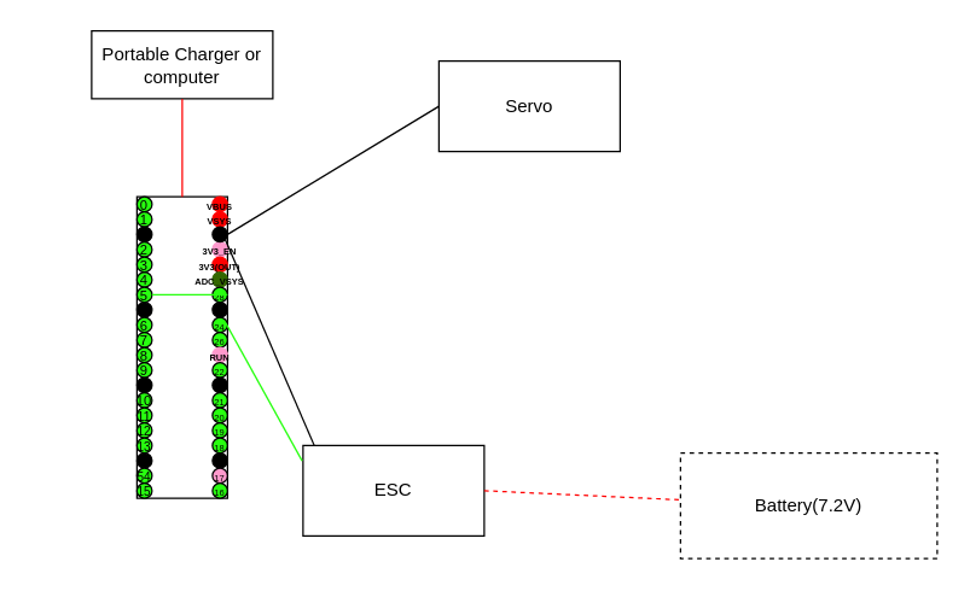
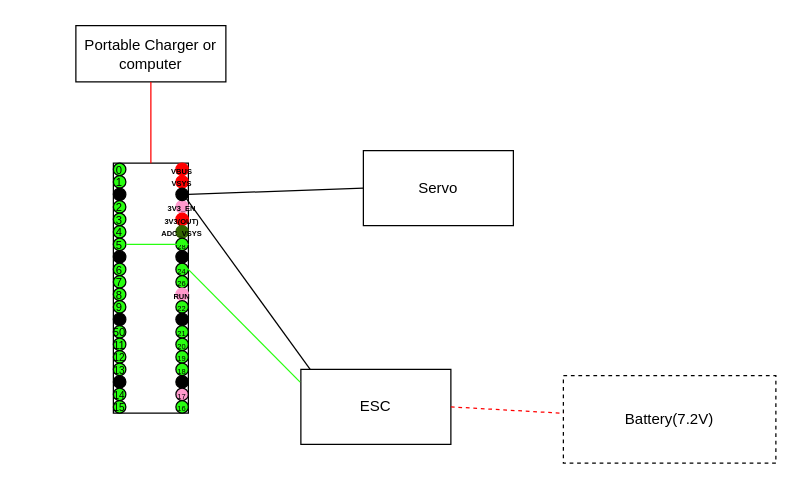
  <mxCell id="0" />
  <mxCell id="1" parent="0" />
- <mxCell id="2" value="ESC" style="rounded=0;whiteSpace=wrap;html=1;" parent="1" vertex="1"><mxGeometry x="200" y="295" width="120" height="60" as="geometry" /></mxCell>
- <mxCell id="3" value="Servo" style="rounded=0;whiteSpace=wrap;html=1;" parent="1" vertex="1"><mxGeometry x="290" y="40" width="120" height="60" as="geometry" /></mxCell>
+ <mxCell id="2" value="ESC" style="rounded=0;whiteSpace=wrap;html=1;" parent="1" vertex="1"><mxGeometry x="240" y="295" width="120" height="60" as="geometry" /></mxCell>
+ <mxCell id="3" value="Servo" style="rounded=0;whiteSpace=wrap;html=1;" parent="1" vertex="1"><mxGeometry x="290" y="120" width="120" height="60" as="geometry" /></mxCell>
  <mxCell id="4" value="" style="endArrow=none;html=1;rounded=0;exitX=1;exitY=0.5;exitDx=0;exitDy=0;strokeColor=#FF0000;" edge="1" parent="1" source="7" target="6"><mxGeometry width="50" height="50" relative="1" as="geometry"><mxPoint x="100" y="300" as="sourcePoint" /><mxPoint x="150" y="250" as="targetPoint" /></mxGeometry></mxCell>
  <mxCell id="5" value="" style="rounded=0;whiteSpace=wrap;html=1;rotation=90;" parent="1" vertex="1"><mxGeometry x="20" y="200" width="200" height="60" as="geometry" /></mxCell>
  <mxCell id="6" value="&lt;font style=&quot;font-size: 6px;&quot;&gt;&lt;b&gt;VBUS&lt;/b&gt;&lt;/font&gt;" style="ellipse;whiteSpace=wrap;html=1;aspect=fixed;fillColor=#FF0000;strokeColor=#FF0000;" parent="1" vertex="1"><mxGeometry x="140" y="130" width="10" height="10" as="geometry" /></mxCell>
  <mxCell id="7" value="&lt;font style=&quot;font-size: 6px;&quot;&gt;&lt;b&gt;VSYS&lt;/b&gt;&lt;/font&gt;" style="ellipse;whiteSpace=wrap;html=1;aspect=fixed;fillColor=#FF0000;strokeColor=#FF0000;" parent="1" vertex="1"><mxGeometry x="140" y="140" width="10" height="10" as="geometry" /></mxCell>
  <mxCell id="8" value="&lt;font style=&quot;font-size: 6px;&quot;&gt;&lt;b&gt;3V3_EN&lt;/b&gt;&lt;/font&gt;" style="ellipse;whiteSpace=wrap;html=1;aspect=fixed;fillColor=#FF99CC;strokeColor=#FF99CC;" parent="1" vertex="1"><mxGeometry x="140" y="160" width="10" height="10" as="geometry" /></mxCell>
  <mxCell id="9" value="&lt;font style=&quot;font-size: 6px;&quot;&gt;&lt;b&gt;3V3(OUT)&lt;/b&gt;&lt;/font&gt;" style="ellipse;whiteSpace=wrap;html=1;aspect=fixed;fillColor=#FF0000;strokeColor=#FF0000;" parent="1" vertex="1"><mxGeometry x="140" y="170" width="10" height="10" as="geometry" /></mxCell>
  <mxCell id="10" value="&lt;font style=&quot;font-size: 6px;&quot;&gt;&lt;b&gt;ADC_VSYS&lt;/b&gt;&lt;/font&gt;" style="ellipse;whiteSpace=wrap;html=1;aspect=fixed;fillColor=#336600;strokeColor=#336600;" parent="1" vertex="1"><mxGeometry x="140" y="180" width="10" height="10" as="geometry" /></mxCell>
  <mxCell id="11" value="&lt;font style=&quot;font-size: 6px;&quot;&gt;28&lt;/font&gt;" style="ellipse;whiteSpace=wrap;html=1;aspect=fixed;fillColor=#28FF10;" parent="1" vertex="1"><mxGeometry x="140" y="190" width="10" height="10" as="geometry" /></mxCell>
  <mxCell id="12" value="&lt;font style=&quot;font-size: 6px;&quot;&gt;24&lt;/font&gt;" style="ellipse;whiteSpace=wrap;html=1;aspect=fixed;fillColor=#28FF10;" parent="1" vertex="1"><mxGeometry x="140" y="210" width="10" height="10" as="geometry" /></mxCell>
  <mxCell id="13" value="&lt;font style=&quot;font-size: 6px;&quot;&gt;26&lt;/font&gt;" style="ellipse;whiteSpace=wrap;html=1;aspect=fixed;fillColor=#28FF10;" parent="1" vertex="1"><mxGeometry x="140" y="220" width="10" height="10" as="geometry" /></mxCell>
  <mxCell id="14" value="&lt;font style=&quot;font-size: 6px;&quot;&gt;&lt;b&gt;RUN&lt;/b&gt;&lt;/font&gt;" style="ellipse;whiteSpace=wrap;html=1;aspect=fixed;fillColor=#FF99CC;strokeColor=#FF99CC;" parent="1" vertex="1"><mxGeometry x="140" y="230" width="10" height="10" as="geometry" /></mxCell>
  <mxCell id="15" value="&lt;font style=&quot;font-size: 6px;&quot;&gt;22&lt;/font&gt;" style="ellipse;whiteSpace=wrap;html=1;aspect=fixed;fillColor=#28FF10;" parent="1" vertex="1"><mxGeometry x="140" y="240" width="10" height="10" as="geometry" /></mxCell>
  <mxCell id="16" value="" style="ellipse;whiteSpace=wrap;html=1;aspect=fixed;fillColor=#000000;" parent="1" vertex="1"><mxGeometry x="140" y="250" width="10" height="10" as="geometry" /></mxCell>
  <mxCell id="17" value="&lt;font style=&quot;font-size: 6px;&quot;&gt;21&lt;/font&gt;" style="ellipse;whiteSpace=wrap;html=1;aspect=fixed;fillColor=#28FF10;" parent="1" vertex="1"><mxGeometry x="140" y="260" width="10" height="10" as="geometry" /></mxCell>
  <mxCell id="18" value="&lt;font style=&quot;font-size: 6px;&quot;&gt;20&lt;/font&gt;" style="ellipse;whiteSpace=wrap;html=1;aspect=fixed;fillColor=#28FF10;" parent="1" vertex="1"><mxGeometry x="140" y="270" width="10" height="10" as="geometry" /></mxCell>
  <mxCell id="19" value="&lt;font style=&quot;font-size: 6px;&quot;&gt;19&lt;/font&gt;" style="ellipse;whiteSpace=wrap;html=1;aspect=fixed;fillColor=#28FF10;" parent="1" vertex="1"><mxGeometry x="140" y="280" width="10" height="10" as="geometry" /></mxCell>
  <mxCell id="20" value="&lt;font style=&quot;font-size: 6px;&quot;&gt;18&lt;/font&gt;" style="ellipse;whiteSpace=wrap;html=1;aspect=fixed;fillColor=#28FF10;" parent="1" vertex="1"><mxGeometry x="140" y="290" width="10" height="10" as="geometry" /></mxCell>
  <mxCell id="21" value="" style="ellipse;whiteSpace=wrap;html=1;aspect=fixed;fillColor=#000000;" parent="1" vertex="1"><mxGeometry x="140" y="300" width="10" height="10" as="geometry" /></mxCell>
  <mxCell id="22" value="&lt;font style=&quot;font-size: 6px;&quot;&gt;17&lt;/font&gt;" style="ellipse;whiteSpace=wrap;html=1;aspect=fixed;fillColor=#ff99cc;" parent="1" vertex="1"><mxGeometry x="140" y="310" width="10" height="10" as="geometry" /></mxCell>
  <mxCell id="23" value="&lt;font style=&quot;font-size: 6px;&quot;&gt;16&lt;/font&gt;" style="ellipse;whiteSpace=wrap;html=1;aspect=fixed;fillColor=#28FF10;" parent="1" vertex="1"><mxGeometry x="140" y="320" width="10" height="10" as="geometry" /></mxCell>
  <mxCell id="24" value="&lt;font style=&quot;font-size: 9px;&quot;&gt;0&lt;/font&gt;" style="ellipse;whiteSpace=wrap;html=1;aspect=fixed;fillColor=#28FF10;" parent="1" vertex="1"><mxGeometry x="90" y="130" width="10" height="10" as="geometry" /></mxCell>
  <mxCell id="25" value="&lt;font style=&quot;font-size: 9px;&quot;&gt;1&lt;/font&gt;" style="ellipse;whiteSpace=wrap;html=1;aspect=fixed;fillColor=#28FF10;" parent="1" vertex="1"><mxGeometry x="90" y="140" width="10" height="10" as="geometry" /></mxCell>
  <mxCell id="26" value="" style="ellipse;whiteSpace=wrap;html=1;aspect=fixed;fillColor=#000000;" parent="1" vertex="1"><mxGeometry x="90" y="150" width="10" height="10" as="geometry" /></mxCell>
  <mxCell id="27" value="&lt;font style=&quot;font-size: 9px;&quot;&gt;2&lt;/font&gt;" style="ellipse;whiteSpace=wrap;html=1;aspect=fixed;fillColor=#28FF10;" parent="1" vertex="1"><mxGeometry x="90" y="160" width="10" height="10" as="geometry" /></mxCell>
  <mxCell id="28" value="&lt;font style=&quot;font-size: 9px;&quot;&gt;4&lt;/font&gt;" style="ellipse;whiteSpace=wrap;html=1;aspect=fixed;fillColor=#28FF10;" parent="1" vertex="1"><mxGeometry x="90" y="180" width="10" height="10" as="geometry" /></mxCell>
  <mxCell id="29" value="&lt;font style=&quot;font-size: 9px;&quot;&gt;5&lt;/font&gt;" style="ellipse;whiteSpace=wrap;html=1;aspect=fixed;fillColor=#28FF10;" parent="1" vertex="1"><mxGeometry x="90" y="190" width="10" height="10" as="geometry" /></mxCell>
  <mxCell id="30" value="" style="ellipse;whiteSpace=wrap;html=1;aspect=fixed;fillColor=#000000;" parent="1" vertex="1"><mxGeometry x="90" y="200" width="10" height="10" as="geometry" /></mxCell>
  <mxCell id="31" value="&lt;font style=&quot;font-size: 9px;&quot;&gt;6&lt;/font&gt;" style="ellipse;whiteSpace=wrap;html=1;aspect=fixed;fillColor=#28FF10;" parent="1" vertex="1"><mxGeometry x="90" y="210" width="10" height="10" as="geometry" /></mxCell>
  <mxCell id="32" value="&lt;font style=&quot;font-size: 9px;&quot;&gt;7&lt;/font&gt;" style="ellipse;whiteSpace=wrap;html=1;aspect=fixed;fillColor=#28FF10;" parent="1" vertex="1"><mxGeometry x="90" y="220" width="10" height="10" as="geometry" /></mxCell>
  <mxCell id="33" value="&lt;font style=&quot;font-size: 9px;&quot;&gt;8&lt;/font&gt;" style="ellipse;whiteSpace=wrap;html=1;aspect=fixed;fillColor=#28FF10;" parent="1" vertex="1"><mxGeometry x="90" y="230" width="10" height="10" as="geometry" /></mxCell>
  <mxCell id="34" value="&lt;font style=&quot;font-size: 9px;&quot;&gt;9&lt;/font&gt;" style="ellipse;whiteSpace=wrap;html=1;aspect=fixed;fillColor=#28FF10;" parent="1" vertex="1"><mxGeometry x="90" y="240" width="10" height="10" as="geometry" /></mxCell>
  <mxCell id="35" value="" style="ellipse;whiteSpace=wrap;html=1;aspect=fixed;fillColor=#000000;" parent="1" vertex="1"><mxGeometry x="90" y="250" width="10" height="10" as="geometry" /></mxCell>
- <mxCell id="36" value="&lt;font style=&quot;font-size: 9px;&quot;&gt;10&lt;/font&gt;" style="ellipse;whiteSpace=wrap;html=1;aspect=fixed;fillColor=#28FF10;" parent="1" vertex="1"><mxGeometry x="90" y="260" width="10" height="10" as="geometry" /></mxCell>
+ <mxCell id="36" value="&lt;font style=&quot;font-size: 9px;&quot;&gt;50&lt;/font&gt;" style="ellipse;whiteSpace=wrap;html=1;aspect=fixed;fillColor=#28FF10;" parent="1" vertex="1"><mxGeometry x="90" y="260" width="10" height="10" as="geometry" /></mxCell>
  <mxCell id="37" value="&lt;font style=&quot;font-size: 9px;&quot;&gt;11&lt;/font&gt;" style="ellipse;whiteSpace=wrap;html=1;aspect=fixed;fillColor=#28FF10;" parent="1" vertex="1"><mxGeometry x="90" y="270" width="10" height="10" as="geometry" /></mxCell>
  <mxCell id="38" value="&lt;font style=&quot;font-size: 8px;&quot;&gt;12&lt;/font&gt;" style="ellipse;whiteSpace=wrap;html=1;aspect=fixed;fillColor=#28FF10;" parent="1" vertex="1"><mxGeometry x="90" y="280" width="10" height="10" as="geometry" /></mxCell>
  <mxCell id="39" value="&lt;font style=&quot;font-size: 8px;&quot;&gt;13&lt;/font&gt;" style="ellipse;whiteSpace=wrap;html=1;aspect=fixed;fillColor=#28FF10;" parent="1" vertex="1"><mxGeometry x="90" y="290" width="10" height="10" as="geometry" /></mxCell>
  <mxCell id="40" value="" style="ellipse;whiteSpace=wrap;html=1;aspect=fixed;fillColor=#000000;" parent="1" vertex="1"><mxGeometry x="90" y="300" width="10" height="10" as="geometry" /></mxCell>
- <mxCell id="41" value="&lt;font style=&quot;font-size: 8px;&quot;&gt;54&lt;/font&gt;" style="ellipse;whiteSpace=wrap;html=1;aspect=fixed;fillColor=#28FF10;" parent="1" vertex="1"><mxGeometry x="90" y="310" width="10" height="10" as="geometry" /></mxCell>
+ <mxCell id="41" value="&lt;font style=&quot;font-size: 8px;&quot;&gt;14&lt;/font&gt;" style="ellipse;whiteSpace=wrap;html=1;aspect=fixed;fillColor=#28FF10;" parent="1" vertex="1"><mxGeometry x="90" y="310" width="10" height="10" as="geometry" /></mxCell>
  <mxCell id="42" value="&lt;font style=&quot;font-size: 8px;&quot;&gt;15&lt;/font&gt;" style="ellipse;whiteSpace=wrap;html=1;aspect=fixed;fillColor=#28FF10;" parent="1" vertex="1"><mxGeometry x="90" y="320" width="10" height="10" as="geometry" /></mxCell>
  <mxCell id="43" value="&lt;font style=&quot;font-size: 9px;&quot;&gt;3&lt;/font&gt;" style="ellipse;whiteSpace=wrap;html=1;aspect=fixed;fillColor=#28FF10;" parent="1" vertex="1"><mxGeometry x="90" y="170" width="10" height="10" as="geometry" /></mxCell>
  <mxCell id="44" value="" style="ellipse;whiteSpace=wrap;html=1;aspect=fixed;fillColor=#000000;" parent="1" vertex="1"><mxGeometry x="140" y="150" width="10" height="10" as="geometry" /></mxCell>
  <mxCell id="45" value="" style="ellipse;whiteSpace=wrap;html=1;aspect=fixed;fillColor=#000000;" parent="1" vertex="1"><mxGeometry x="140" y="200" width="10" height="10" as="geometry" /></mxCell>
  <mxCell id="46" value="" style="endArrow=none;html=1;rounded=0;exitX=1;exitY=0.5;exitDx=0;exitDy=0;entryX=0;entryY=0.5;entryDx=0;entryDy=0;" edge="1" parent="1" source="44" target="3"><mxGeometry width="50" height="50" relative="1" as="geometry"><mxPoint x="190" y="240" as="sourcePoint" /><mxPoint x="240" y="190" as="targetPoint" /></mxGeometry></mxCell>
  <mxCell id="47" value="" style="endArrow=none;html=1;rounded=0;exitX=1;exitY=1;exitDx=0;exitDy=0;entryX=0.062;entryY=0;entryDx=0;entryDy=0;entryPerimeter=0;" edge="1" parent="1" source="44" target="2"><mxGeometry width="50" height="50" relative="1" as="geometry"><mxPoint x="190" y="240" as="sourcePoint" /><mxPoint x="240" y="190" as="targetPoint" /></mxGeometry></mxCell>
  <mxCell id="48" value="" style="endArrow=none;html=1;rounded=0;exitX=1;exitY=0.5;exitDx=0;exitDy=0;strokeColor=#28FF10;" edge="1" parent="1" source="11" target="29"><mxGeometry width="50" height="50" relative="1" as="geometry"><mxPoint x="190" y="240" as="sourcePoint" /><mxPoint x="240" y="190" as="targetPoint" /></mxGeometry></mxCell>
  <mxCell id="49" value="" style="endArrow=none;html=1;rounded=0;exitX=0.42;exitY=0.018;exitDx=0;exitDy=0;entryX=-0.005;entryY=0.17;entryDx=0;entryDy=0;strokeColor=#28FF10;exitPerimeter=0;entryPerimeter=0;" edge="1" parent="1" source="5" target="2"><mxGeometry width="50" height="50" relative="1" as="geometry"><mxPoint x="160" y="205" as="sourcePoint" /><mxPoint x="300" y="175" as="targetPoint" /></mxGeometry></mxCell>
  <mxCell id="50" value="Battery(7.2V)" style="rounded=0;whiteSpace=wrap;html=1;dashed=1;" vertex="1" parent="1"><mxGeometry x="450" y="300" width="170" height="70" as="geometry" /></mxCell>
  <mxCell id="51" value="" style="endArrow=none;html=1;rounded=0;exitX=1;exitY=0.5;exitDx=0;exitDy=0;strokeColor=#FF0000;dashed=1;" edge="1" parent="1" source="2" target="50"><mxGeometry width="50" height="50" relative="1" as="geometry"><mxPoint x="160" y="155" as="sourcePoint" /><mxPoint x="300" y="140" as="targetPoint" /></mxGeometry></mxCell>
  <mxCell id="52" value="Portable Charger or computer" style="rounded=0;whiteSpace=wrap;html=1;" vertex="1" parent="1"><mxGeometry x="60" y="20" width="120" height="45" as="geometry" /></mxCell>
  <mxCell id="53" value="" style="endArrow=none;html=1;rounded=0;exitX=0;exitY=0.5;exitDx=0;exitDy=0;entryX=0.5;entryY=1;entryDx=0;entryDy=0;strokeColor=#FF0000;" edge="1" parent="1" source="5" target="52"><mxGeometry width="50" height="50" relative="1" as="geometry"><mxPoint x="160" y="155" as="sourcePoint" /><mxPoint x="300" y="140" as="targetPoint" /></mxGeometry></mxCell>
